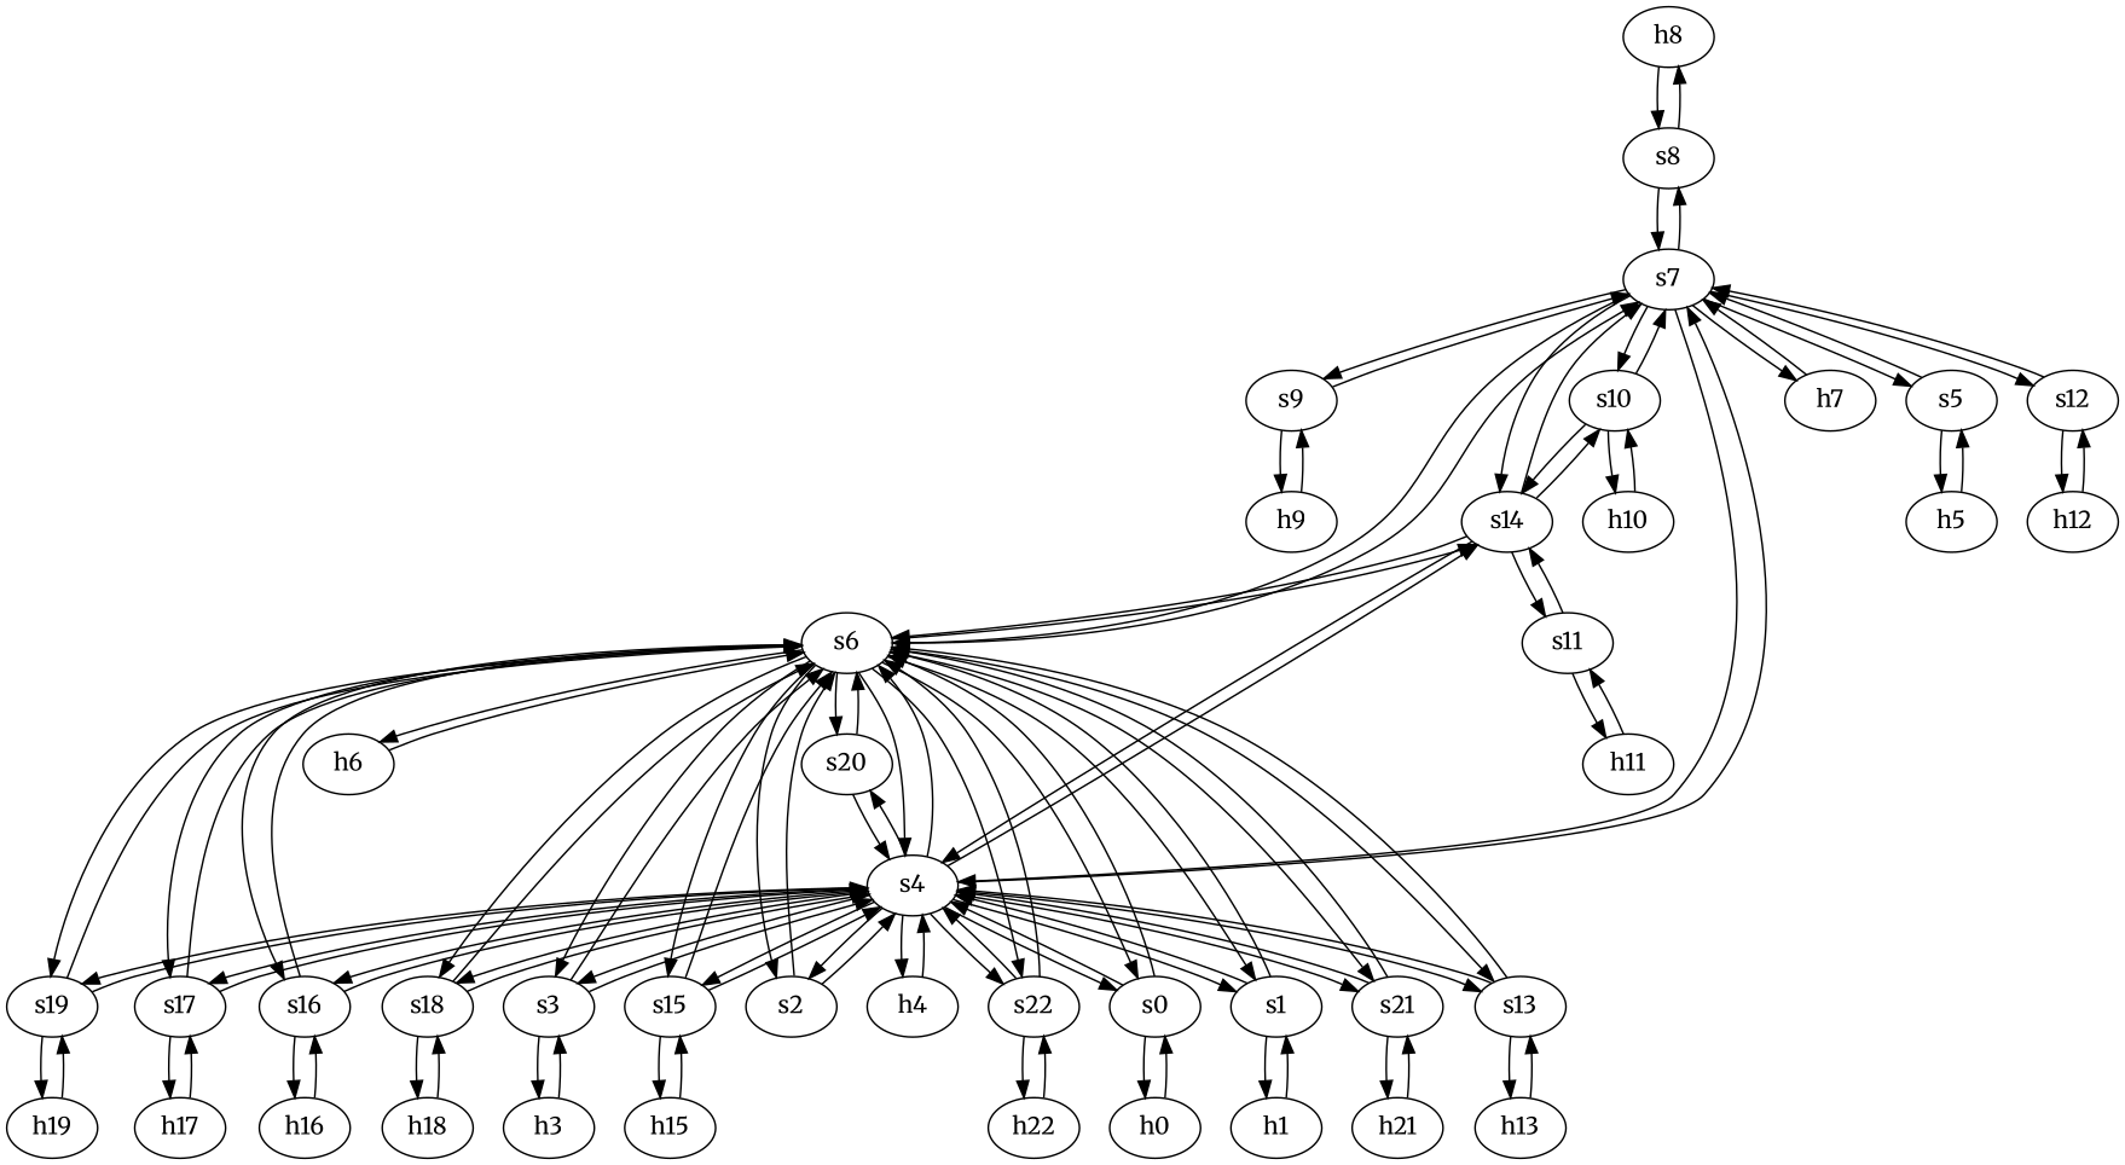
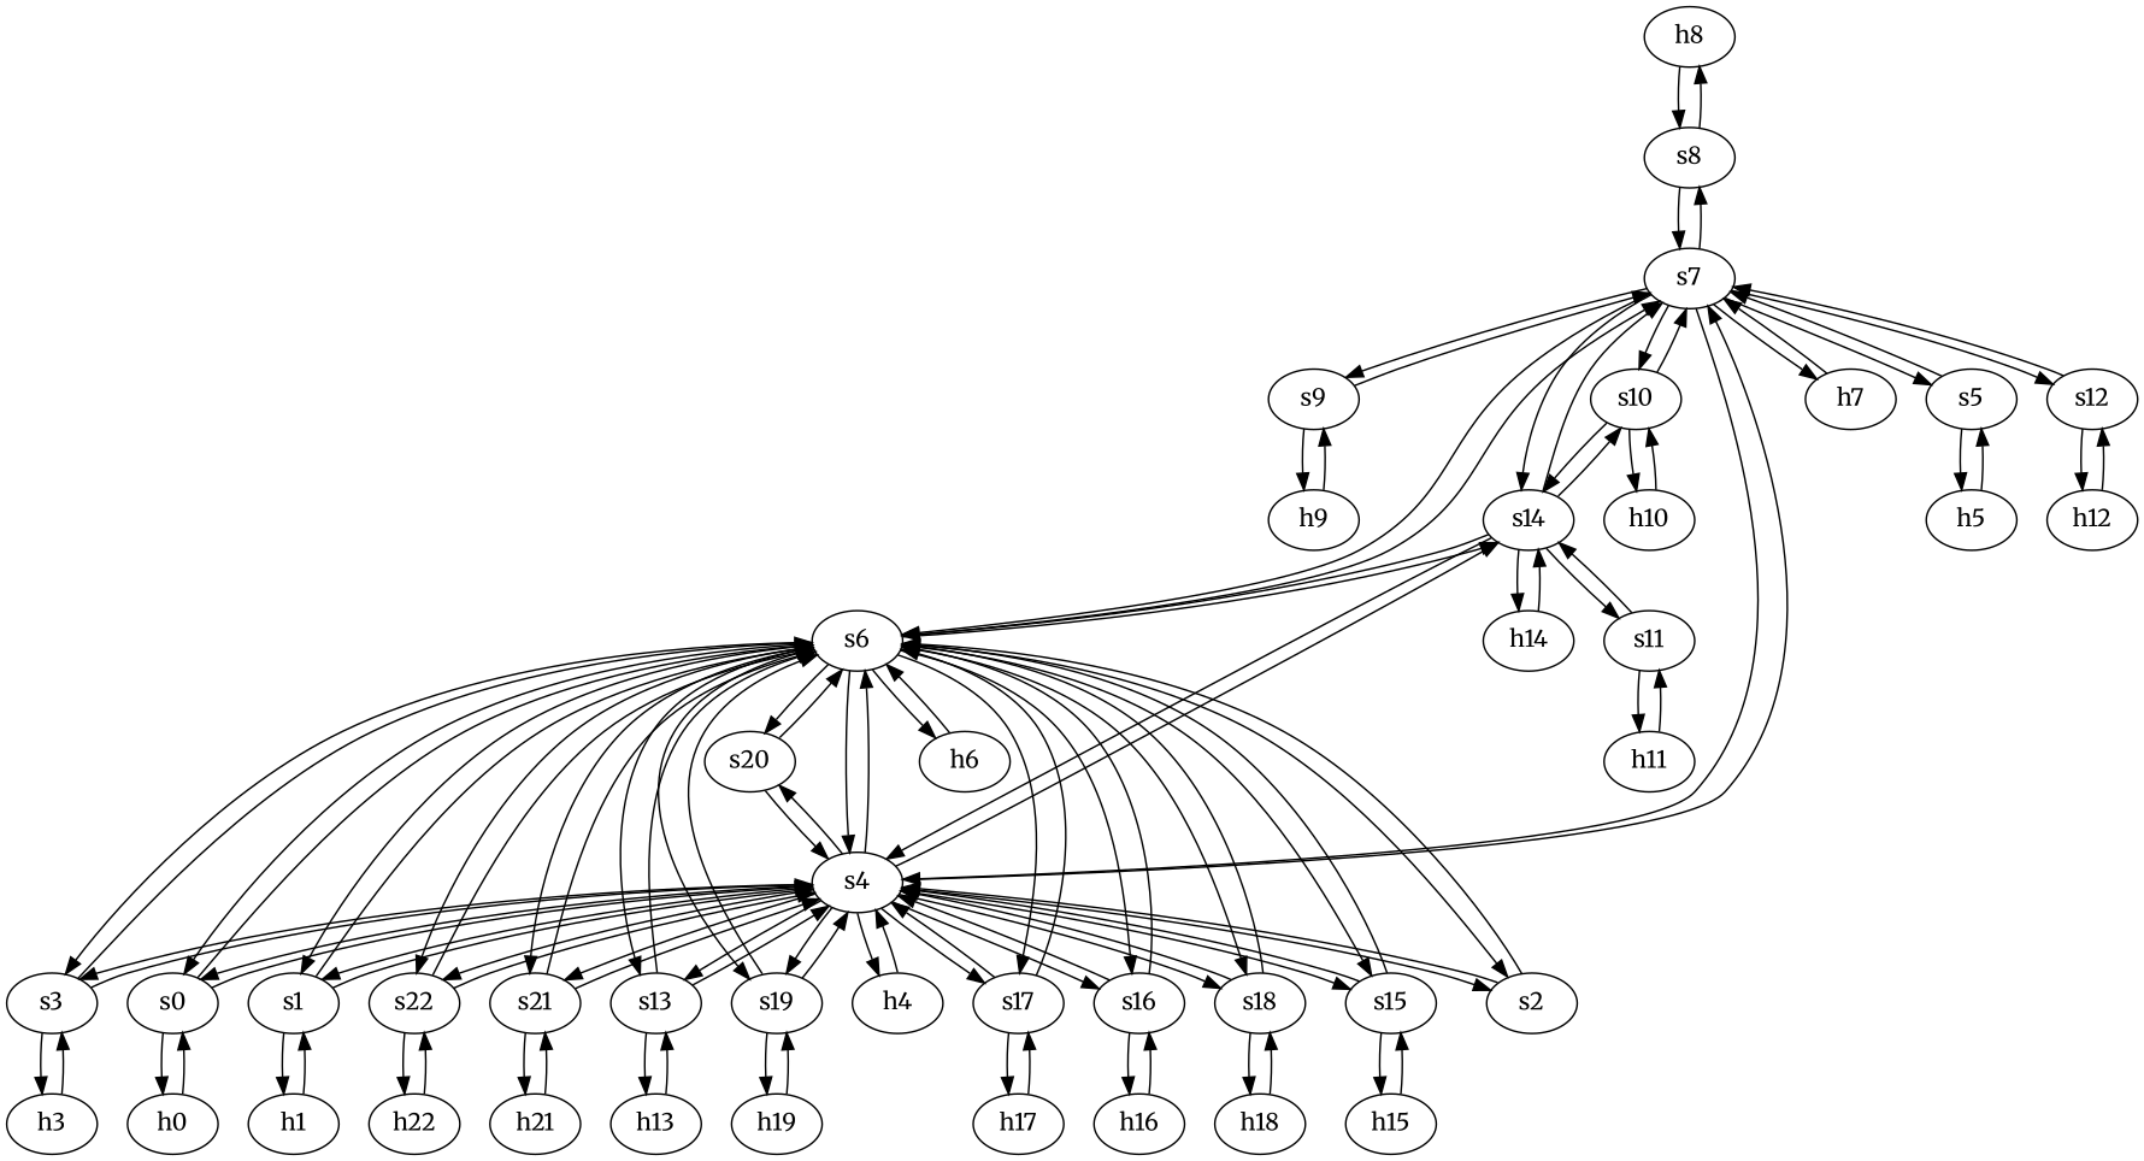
  strict digraph {
    fontname=Merriweather
    node [fontname=Merriweather type=switch]
    edge [capacity="1Gbps" cost=1 dst_port=1 fontname=Merriweather src_port=1]
    h8 [ip="111.0.8.8" mac="00:00:00:00:8:8" type=host]
    s8
    s7
    s9
    s6
    s4
    s14
    h7 [ip="111.0.7.7" mac="00:00:00:00:7:7" type=host]
    s5
    s12
    s10
    h9 [ip="111.0.9.9" mac="00:00:00:00:9:9" type=host]
    s2
    s3
    s0
    s1
    h6 [ip="111.0.6.6" mac="00:00:00:00:6:6" type=host]
    s22
    s21
    s13
    s19
    s17
    s16
    s18
    s15
    s20
    h4 [ip="111.0.4.4" mac="00:00:00:00:4:4" type=host]
    h3 [ip="111.0.3.3" mac="00:00:00:00:3:3" type=host]
    h0 [ip="111.0.0.0" mac="00:00:00:00:0:0" type=host]
    h1 [ip="111.0.1.1" mac="00:00:00:00:1:1" type=host]
    h22 [ip="111.0.22.22" mac="00:00:00:00:22:22" type=host]
    h21 [ip="111.0.21.21" mac="00:00:00:00:21:21" type=host]
    s11
+   h14 [ip="111.0.14.14" mac="00:00:00:00:14:14" type=host]
    h13 [ip="111.0.13.13" mac="00:00:00:00:13:13" type=host]
    h19 [ip="111.0.19.19" mac="00:00:00:00:19:19" type=host]
    h17 [ip="111.0.17.17" mac="00:00:00:00:17:17" type=host]
    h16 [ip="111.0.16.16" mac="00:00:00:00:16:16" type=host]
    h18 [ip="111.0.18.18" mac="00:00:00:00:18:18" type=host]
    h15 [ip="111.0.15.15" mac="00:00:00:00:15:15" type=host]
    h5 [ip="111.0.5.5" mac="00:00:00:00:5:5" type=host]
    h12 [ip="111.0.12.12" mac="00:00:00:00:12:12" type=host]
    h10 [ip="111.0.10.10" mac="00:00:00:00:10:10" type=host]
    h11 [ip="111.0.11.11" mac="00:00:00:00:11:11" type=host]
    h8 -> s8
    s8 -> h8
    s8 -> s7 [dst_port=5 src_port=2]
    s7 -> s8 [dst_port=2 src_port=5]
    s7 -> s9 [dst_port=2 src_port=6]
    s7 -> s6 [dst_port=7 src_port=4]
    s7 -> s4 [dst_port=7 src_port=2]
    s7 -> s14 [dst_port=4 src_port=10]
    s7 -> h7
    s7 -> s5 [dst_port=2 src_port=3]
    s7 -> s12 [dst_port=2 src_port=9]
    s7 -> s10 [dst_port=3 src_port=8]
    s9 -> s7 [dst_port=6 src_port=2]
    s9 -> h9
    s6 -> s7 [dst_port=4 src_port=7]
    s6 -> s4 [dst_port=6 src_port=6]
    s6 -> s14 [dst_port=3 src_port=9]
    s6 -> s2 [dst_port=3 src_port=4]
    s6 -> s3 [dst_port=3 src_port=5]
    s6 -> s0 [dst_port=3 src_port=2]
    s6 -> s1 [dst_port=3 src_port=3]
    s6 -> h6
    s6 -> s22 [dst_port=3 src_port=17]
    s6 -> s21 [dst_port=3 src_port=16]
    s6 -> s13 [dst_port=3 src_port=8]
    s6 -> s19 [dst_port=3 src_port=14]
    s6 -> s17 [dst_port=3 src_port=12]
    s6 -> s16 [dst_port=3 src_port=11]
    s6 -> s18 [dst_port=3 src_port=13]
    s6 -> s15 [dst_port=3 src_port=10]
    s6 -> s20 [dst_port=3 src_port=15]
    s4 -> s7 [dst_port=2 src_port=7]
    s4 -> s6 [dst_port=6 src_port=6]
    s4 -> s14 [dst_port=2 src_port=9]
    s4 -> s2 [dst_port=2 src_port=4]
    s4 -> s3 [dst_port=2 src_port=5]
    s4 -> s0 [dst_port=2 src_port=2]
    s4 -> s1 [dst_port=2 src_port=3]
    s4 -> s22 [dst_port=2 src_port=17]
    s4 -> s21 [dst_port=2 src_port=16]
    s4 -> s13 [dst_port=2 src_port=8]
    s4 -> s19 [dst_port=2 src_port=14]
    s4 -> s17 [dst_port=2 src_port=12]
    s4 -> s16 [dst_port=2 src_port=11]
    s4 -> s18 [dst_port=2 src_port=13]
    s4 -> s15 [dst_port=2 src_port=10]
    s4 -> s20 [dst_port=2 src_port=15]
    s4 -> h4
    s14 -> s7 [dst_port=10 src_port=4]
    s14 -> s6 [dst_port=9 src_port=3]
    s14 -> s4 [dst_port=9 src_port=2]
    s14 -> s10 [dst_port=6 src_port=7]
    s14 -> s11 [dst_port=3 src_port=9]
+   s14 -> h14
    h7 -> s7
    s5 -> s7 [dst_port=3 src_port=2]
    s5 -> h5
    s12 -> s7 [dst_port=9 src_port=2]
    s12 -> h12
    s10 -> s7 [dst_port=8 src_port=3]
    s10 -> s14 [dst_port=7 src_port=6]
    s10 -> h10
    h9 -> s9
    s2 -> s6 [dst_port=4 src_port=3]
    s2 -> s4 [dst_port=4 src_port=2]
    s3 -> s6 [dst_port=5 src_port=3]
    s3 -> s4 [dst_port=5 src_port=2]
    s3 -> h3
    s0 -> s6 [dst_port=2 src_port=3]
    s0 -> s4 [dst_port=2 src_port=2]
    s0 -> h0
    s1 -> s6 [dst_port=3 src_port=3]
    s1 -> s4 [dst_port=3 src_port=2]
    s1 -> h1
    h6 -> s6
    s22 -> s6 [dst_port=17 src_port=3]
    s22 -> s4 [dst_port=17 src_port=2]
    s22 -> h22
    s21 -> s6 [dst_port=16 src_port=3]
    s21 -> s4 [dst_port=16 src_port=2]
    s21 -> h21
    s13 -> s6 [dst_port=8 src_port=3]
    s13 -> s4 [dst_port=8 src_port=2]
    s13 -> h13
    s19 -> s6 [dst_port=14 src_port=3]
    s19 -> s4 [dst_port=14 src_port=2]
    s19 -> h19
    s17 -> s6 [dst_port=12 src_port=3]
    s17 -> s4 [dst_port=12 src_port=2]
    s17 -> h17
    s16 -> s6 [dst_port=11 src_port=3]
    s16 -> s4 [dst_port=11 src_port=2]
    s16 -> h16
    s18 -> s6 [dst_port=13 src_port=3]
    s18 -> s4 [dst_port=13 src_port=2]
    s18 -> h18
    s15 -> s6 [dst_port=10 src_port=3]
    s15 -> s4 [dst_port=10 src_port=2]
    s15 -> h15
    s20 -> s6 [dst_port=15 src_port=3]
    s20 -> s4 [dst_port=15 src_port=2]
    h4 -> s4
    h3 -> s3
    h0 -> s0
    h1 -> s1
    h22 -> s22
    h21 -> s21
    s11 -> s14 [dst_port=9 src_port=3]
    s11 -> h11
+   h14 -> s14
    h13 -> s13
    h19 -> s19
    h17 -> s17
    h16 -> s16
    h18 -> s18
    h15 -> s15
    h5 -> s5
    h12 -> s12
    h10 -> s10
    h11 -> s11
  }
